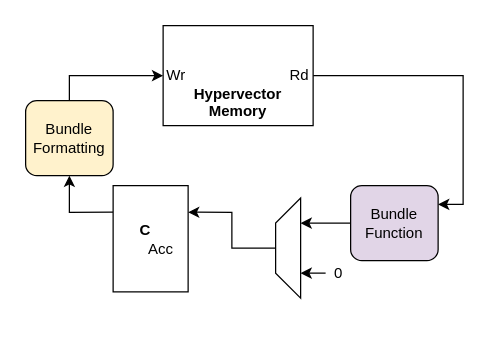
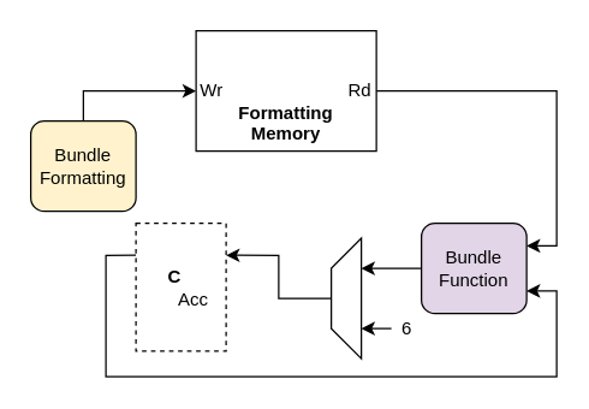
  <mxCell id="0" />
  <mxCell id="1" parent="0" />
  <mxCell id="2" style="edgeStyle=orthogonalEdgeStyle;rounded=0;orthogonalLoop=1;jettySize=auto;html=1;exitX=1;exitY=0.5;exitDx=0;exitDy=0;entryX=1;entryY=0.25;entryDx=0;entryDy=0;startArrow=none;startFill=0;endArrow=classic;endFill=1;" edge="1" parent="1" source="3" target="5"><mxGeometry relative="1" as="geometry" /></mxCell>
- <mxCell id="3" value="&lt;br&gt;&lt;br&gt;Wr&amp;nbsp; &amp;nbsp; &amp;nbsp; &amp;nbsp; &amp;nbsp; &amp;nbsp; &amp;nbsp; &amp;nbsp; &amp;nbsp; &amp;nbsp; &amp;nbsp; &amp;nbsp; &amp;nbsp;Rd&lt;br&gt;&lt;b&gt;Hypervector&lt;/b&gt;&lt;br&gt;&lt;b&gt;Memory&lt;/b&gt;" style="rounded=0;whiteSpace=wrap;html=1;" vertex="1" parent="1"><mxGeometry x="130" y="20" width="120" height="80" as="geometry" /></mxCell>
+ <mxCell id="3" value="&lt;br&gt;&lt;br&gt;Wr&amp;nbsp; &amp;nbsp; &amp;nbsp; &amp;nbsp; &amp;nbsp; &amp;nbsp; &amp;nbsp; &amp;nbsp; &amp;nbsp; &amp;nbsp; &amp;nbsp; &amp;nbsp; &amp;nbsp;Rd&lt;br&gt;&lt;b&gt;Formatting&lt;/b&gt;&lt;br&gt;&lt;b&gt;Memory&lt;/b&gt;" style="rounded=0;whiteSpace=wrap;html=1;" vertex="1" parent="1"><mxGeometry x="130" y="20" width="120" height="80" as="geometry" /></mxCell>
  <mxCell id="4" style="edgeStyle=orthogonalEdgeStyle;rounded=0;orthogonalLoop=1;jettySize=auto;html=1;exitX=0;exitY=0.5;exitDx=0;exitDy=0;entryX=0.75;entryY=1;entryDx=0;entryDy=0;startArrow=none;startFill=0;endArrow=classic;endFill=1;" edge="1" parent="1" source="5" target="13"><mxGeometry relative="1" as="geometry" /></mxCell>
  <mxCell id="5" value="Bundle&lt;br&gt;Function" style="rounded=1;whiteSpace=wrap;html=1;fillColor=#e1d5e7;" vertex="1" parent="1"><mxGeometry x="280" y="148" width="70" height="60" as="geometry" /></mxCell>
  <mxCell id="6" style="edgeStyle=orthogonalEdgeStyle;rounded=0;orthogonalLoop=1;jettySize=auto;html=1;exitX=0.5;exitY=0;exitDx=0;exitDy=0;startArrow=none;startFill=0;endArrow=classic;endFill=1;" edge="1" parent="1" source="7" target="3"><mxGeometry relative="1" as="geometry" /></mxCell>
  <mxCell id="7" value="Bundle&lt;br&gt;Formatting" style="rounded=1;whiteSpace=wrap;html=1;fillColor=#fff2cc;" vertex="1" parent="1"><mxGeometry x="20" y="80" width="70" height="60" as="geometry" /></mxCell>
- <mxCell id="8" style="edgeStyle=orthogonalEdgeStyle;rounded=0;orthogonalLoop=1;jettySize=auto;html=1;exitX=0;exitY=0.25;exitDx=0;exitDy=0;entryX=0.5;entryY=1;entryDx=0;entryDy=0;startArrow=none;startFill=0;endArrow=classic;endFill=1;" edge="1" parent="1" source="10" target="7"><mxGeometry relative="1" as="geometry" /></mxCell>
- <mxCell id="10" value="&lt;div style=&quot;text-align: left&quot;&gt;&lt;b&gt;&amp;nbsp; &amp;nbsp;C&lt;/b&gt;&lt;/div&gt;&amp;nbsp; &amp;nbsp; &amp;nbsp;Acc" style="rounded=0;whiteSpace=wrap;html=1;" vertex="1" parent="1"><mxGeometry x="90" y="148" width="60" height="85" as="geometry" /></mxCell>
+ <mxCell id="9" style="edgeStyle=orthogonalEdgeStyle;rounded=0;orthogonalLoop=1;jettySize=auto;html=1;exitX=0;exitY=0.25;exitDx=0;exitDy=0;entryX=1;entryY=0.75;entryDx=0;entryDy=0;startArrow=none;startFill=0;endArrow=classic;endFill=1;" edge="1" parent="1" source="10" target="5"><mxGeometry relative="1" as="geometry"><Array as="points"><mxPoint x="70" y="169" /><mxPoint x="70" y="250" /><mxPoint x="370" y="250" /><mxPoint x="370" y="193" /></Array></mxGeometry></mxCell>
+ <mxCell id="10" value="&lt;div style=&quot;text-align: left&quot;&gt;&lt;b&gt;&amp;nbsp; &amp;nbsp;C&lt;/b&gt;&lt;/div&gt;&amp;nbsp; &amp;nbsp; &amp;nbsp;Acc" style="rounded=0;whiteSpace=wrap;html=1;dashed=1;" vertex="1" parent="1"><mxGeometry x="90" y="148" width="60" height="85" as="geometry" /></mxCell>
  <mxCell id="11" style="edgeStyle=orthogonalEdgeStyle;rounded=0;orthogonalLoop=1;jettySize=auto;html=1;exitX=0.5;exitY=0;exitDx=0;exitDy=0;entryX=1;entryY=0.25;entryDx=0;entryDy=0;" edge="1" parent="1" source="13" target="10"><mxGeometry relative="1" as="geometry" /></mxCell>
  <mxCell id="12" style="edgeStyle=orthogonalEdgeStyle;rounded=0;orthogonalLoop=1;jettySize=auto;html=1;exitX=0.25;exitY=1;exitDx=0;exitDy=0;startArrow=classic;startFill=1;endArrow=none;endFill=0;" edge="1" parent="1" source="13"><mxGeometry relative="1" as="geometry"><mxPoint x="260" y="218" as="targetPoint" /></mxGeometry></mxCell>
  <mxCell id="13" value="" style="shape=trapezoid;perimeter=trapezoidPerimeter;whiteSpace=wrap;html=1;fixedSize=1;rotation=-90;size=20;" vertex="1" parent="1"><mxGeometry x="190" y="188" width="80" height="20" as="geometry" /></mxCell>
- <mxCell id="14" value="0" style="text;html=1;align=center;verticalAlign=middle;resizable=0;points=[];autosize=1;" vertex="1" parent="1"><mxGeometry x="260" y="208" width="20" height="20" as="geometry" /></mxCell>
+ <mxCell id="14" value="6" style="text;html=1;align=center;verticalAlign=middle;resizable=0;points=[];autosize=1;" vertex="1" parent="1"><mxGeometry x="260" y="208" width="20" height="20" as="geometry" /></mxCell>
